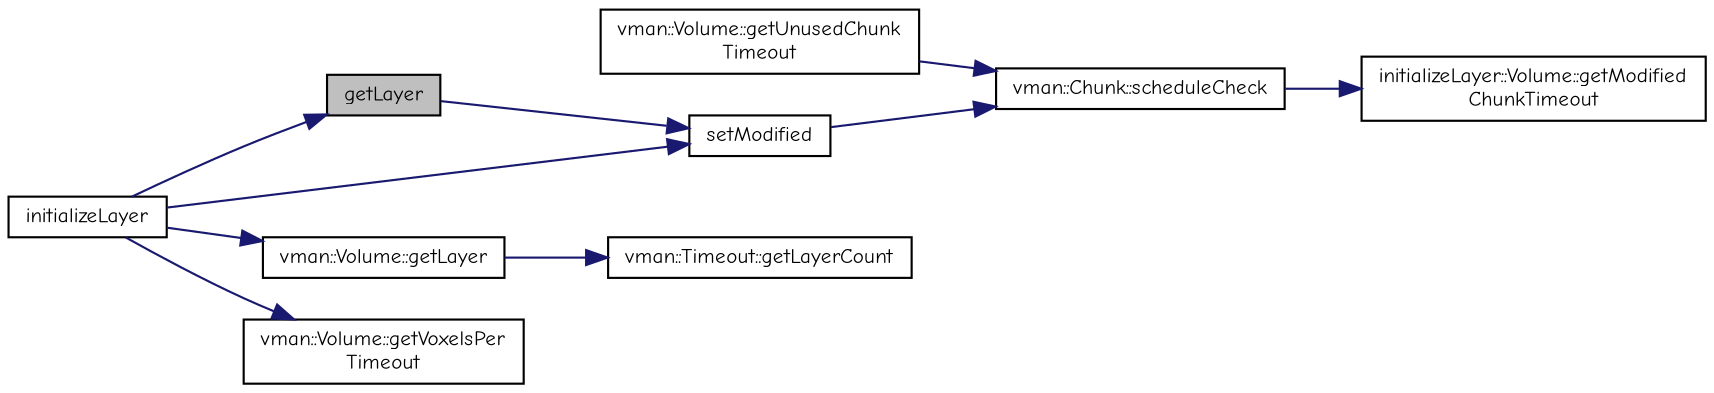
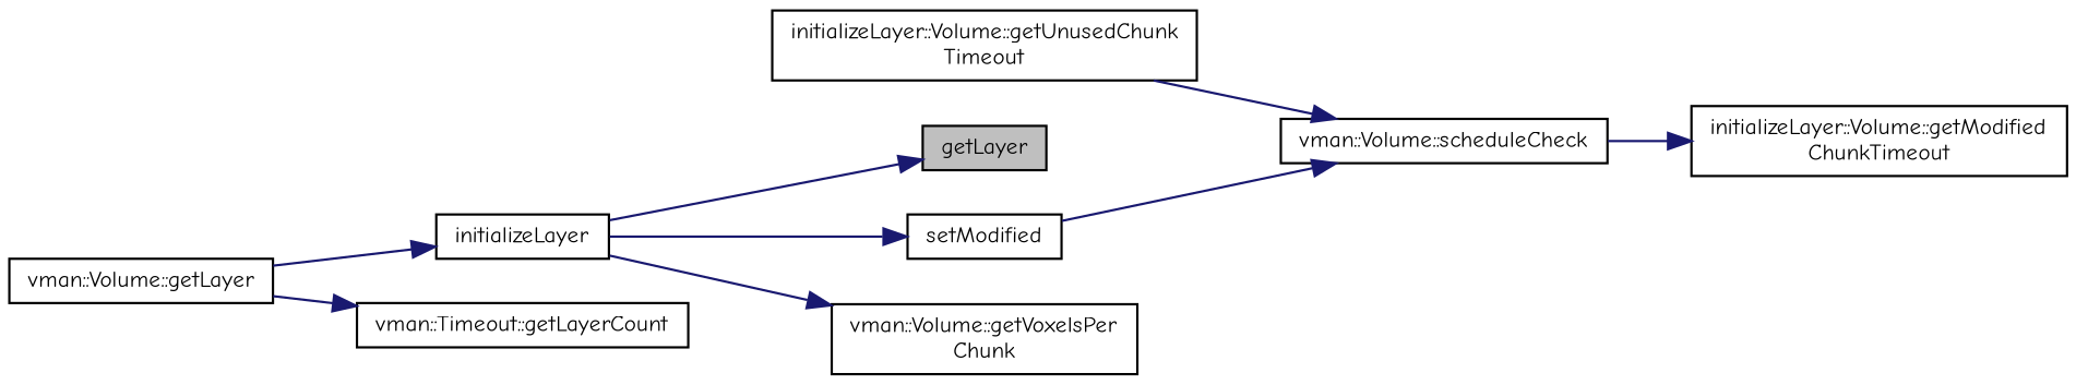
  digraph {
    fontname="Comic Neue"
    rankdir=LR
    node [color=black fontname="Comic Neue" fontsize=10 shape=record]
    edge [color=midnightblue fontname="Comic Neue" fontsize=10 labelfontname=Helvetica labelfontsize=10 style=solid]
    n1 [fillcolor=grey75 fontcolor=black height=0.2 label=getLayer style=filled width=0.4]
    n2 [height=0.2 label=setModified width=0.4]
    n3 [height=0.2 label=initializeLayer width=0.4]
    n4 [height=0.2 label="vman::Volume::getLayer" width=0.4]
-   n5 [height=0.2 label="vman::Volume::getVoxelsPer\lTimeout" width=0.4]
-   n6 [height=0.2 label="vman::Chunk::scheduleCheck" width=0.4]
+   n5 [height=0.2 label="vman::Volume::getVoxelsPer\lChunk" width=0.4]
+   n6 [height=0.2 label="vman::Volume::scheduleCheck" width=0.4]
    n7 [height=0.2 label="vman::Timeout::getLayerCount" width=0.4]
    n8 [height=0.2 label="initializeLayer::Volume::getModified\lChunkTimeout" width=0.4]
-   n9 [height=0.2 label="vman::Volume::getUnusedChunk\lTimeout" width=0.4]
-   n1 -> n2
+   n9 [height=0.2 label="initializeLayer::Volume::getUnusedChunk\lTimeout" width=0.4]
    n2 -> n6
    n3 -> n1
    n3 -> n2
-   n3 -> n4
+   n4 -> n3
    n3 -> n5
    n4 -> n7
    n6 -> n8
    n9 -> n6
  }
